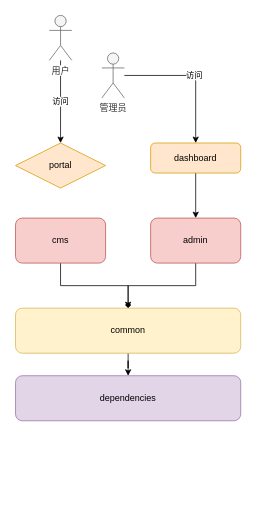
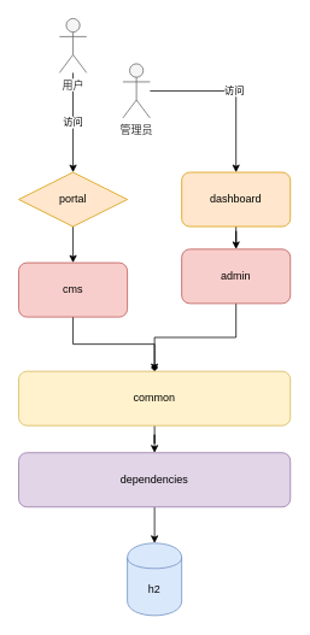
  <mxCell id="0" />
  <mxCell id="1" parent="0" />
  <mxCell id="2" style="edgeStyle=orthogonalEdgeStyle;rounded=0;orthogonalLoop=1;jettySize=auto;html=1;exitX=0.5;exitY=1;exitDx=0;exitDy=0;" edge="1" parent="1" source="3" target="11"><mxGeometry relative="1" as="geometry" /></mxCell>
- <mxCell id="3" value="dashboard" style="rounded=1;whiteSpace=wrap;html=1;fillColor=#ffe6cc;strokeColor=#d79b00;" vertex="1" parent="1"><mxGeometry x="200" y="190" width="120" height="40" as="geometry" /></mxCell>
+ <mxCell id="3" value="dashboard" style="rounded=1;whiteSpace=wrap;html=1;fillColor=#ffe6cc;strokeColor=#d79b00;" vertex="1" parent="1"><mxGeometry x="200" y="190" width="120" height="60" as="geometry" /></mxCell>
  <mxCell id="4" value="访问" style="edgeStyle=orthogonalEdgeStyle;rounded=0;orthogonalLoop=1;jettySize=auto;html=1;" edge="1" parent="1" source="5" target="3"><mxGeometry relative="1" as="geometry" /></mxCell>
  <mxCell id="5" value="管理员" style="shape=umlActor;verticalLabelPosition=bottom;labelBackgroundColor=#ffffff;verticalAlign=top;html=1;outlineConnect=0;fillColor=#f5f5f5;strokeColor=#666666;fontColor=#333333;" vertex="1" parent="1"><mxGeometry x="135" y="70" width="30" height="60" as="geometry" /></mxCell>
+ <mxCell id="6" style="edgeStyle=orthogonalEdgeStyle;rounded=0;orthogonalLoop=1;jettySize=auto;html=1;" edge="1" parent="1" source="7" target="13"><mxGeometry relative="1" as="geometry" /></mxCell>
  <mxCell id="7" value="portal" style="rhombus;whiteSpace=wrap;html=1;fillColor=#ffe6cc;strokeColor=#d79b00;" vertex="1" parent="1"><mxGeometry x="20" y="190" width="120" height="60" as="geometry" /></mxCell>
  <mxCell id="8" value="访问" style="edgeStyle=orthogonalEdgeStyle;rounded=0;orthogonalLoop=1;jettySize=auto;html=1;" edge="1" parent="1" source="9" target="7"><mxGeometry relative="1" as="geometry" /></mxCell>
  <mxCell id="9" value="用户" style="shape=umlActor;verticalLabelPosition=bottom;labelBackgroundColor=#ffffff;verticalAlign=top;html=1;outlineConnect=0;fillColor=#f5f5f5;strokeColor=#666666;fontColor=#333333;" vertex="1" parent="1"><mxGeometry x="65" y="20" width="30" height="60" as="geometry" /></mxCell>
  <mxCell id="10" style="edgeStyle=orthogonalEdgeStyle;rounded=0;orthogonalLoop=1;jettySize=auto;html=1;exitX=0.5;exitY=1;exitDx=0;exitDy=0;" edge="1" parent="1" source="11" target="15"><mxGeometry relative="1" as="geometry" /></mxCell>
- <mxCell id="11" value="admin" style="rounded=1;whiteSpace=wrap;html=1;fillColor=#f8cecc;strokeColor=#b85450;" vertex="1" parent="1"><mxGeometry x="200" y="290" width="120" height="60" as="geometry" /></mxCell>
+ <mxCell id="11" value="admin" style="rounded=1;whiteSpace=wrap;html=1;fillColor=#f8cecc;strokeColor=#b85450;" vertex="1" parent="1"><mxGeometry x="200" y="275" width="120" height="60" as="geometry" /></mxCell>
  <mxCell id="12" style="edgeStyle=orthogonalEdgeStyle;rounded=0;orthogonalLoop=1;jettySize=auto;html=1;exitX=0.5;exitY=1;exitDx=0;exitDy=0;entryX=0.5;entryY=0;entryDx=0;entryDy=0;endArrow=diamond;" edge="1" parent="1" source="13" target="15"><mxGeometry relative="1" as="geometry"><mxPoint x="180" y="410" as="targetPoint" /></mxGeometry></mxCell>
  <mxCell id="13" value="cms" style="rounded=1;whiteSpace=wrap;html=1;fillColor=#f8cecc;strokeColor=#b85450;" vertex="1" parent="1"><mxGeometry x="20" y="290" width="120" height="60" as="geometry" /></mxCell>
  <mxCell id="14" value="" style="edgeStyle=orthogonalEdgeStyle;rounded=0;orthogonalLoop=1;jettySize=auto;html=1;" edge="1" parent="1" source="15" target="17"><mxGeometry relative="1" as="geometry" /></mxCell>
  <mxCell id="15" value="common" style="rounded=1;whiteSpace=wrap;html=1;fillColor=#fff2cc;strokeColor=#d6b656;" vertex="1" parent="1"><mxGeometry x="20" y="410" width="300" height="60" as="geometry" /></mxCell>
+ <mxCell id="16" value="" style="edgeStyle=orthogonalEdgeStyle;rounded=0;orthogonalLoop=1;jettySize=auto;html=1;" edge="1" parent="1" source="17" target="18"><mxGeometry relative="1" as="geometry" /></mxCell>
  <mxCell id="17" value="dependencies" style="rounded=1;whiteSpace=wrap;html=1;fillColor=#e1d5e7;strokeColor=#9673a6;" vertex="1" parent="1"><mxGeometry x="20" y="500" width="300" height="60" as="geometry" /></mxCell>
+ <mxCell id="18" value="h2" style="shape=cylinder;whiteSpace=wrap;html=1;boundedLbl=1;backgroundOutline=1;fillColor=#dae8fc;strokeColor=#6c8ebf;" vertex="1" parent="1"><mxGeometry x="140" y="600" width="60" height="80" as="geometry" /></mxCell>
